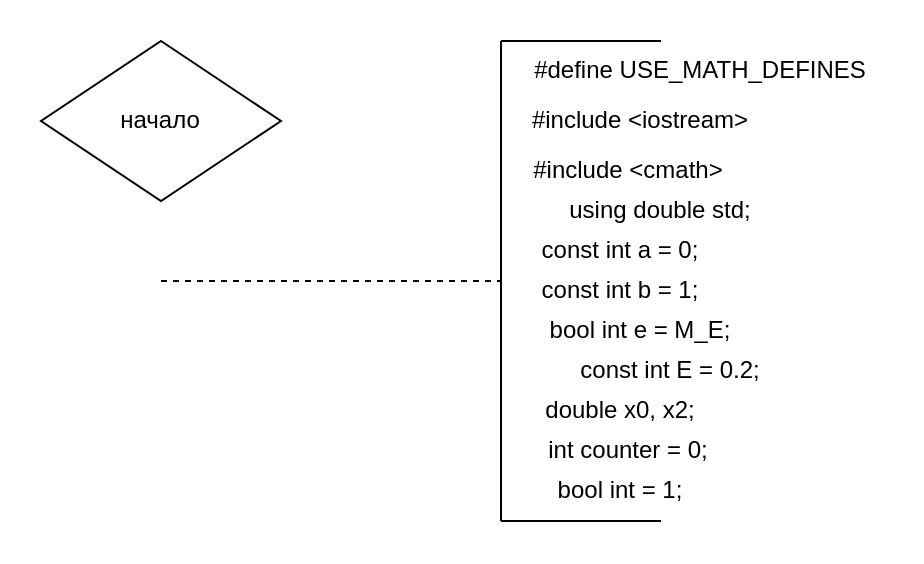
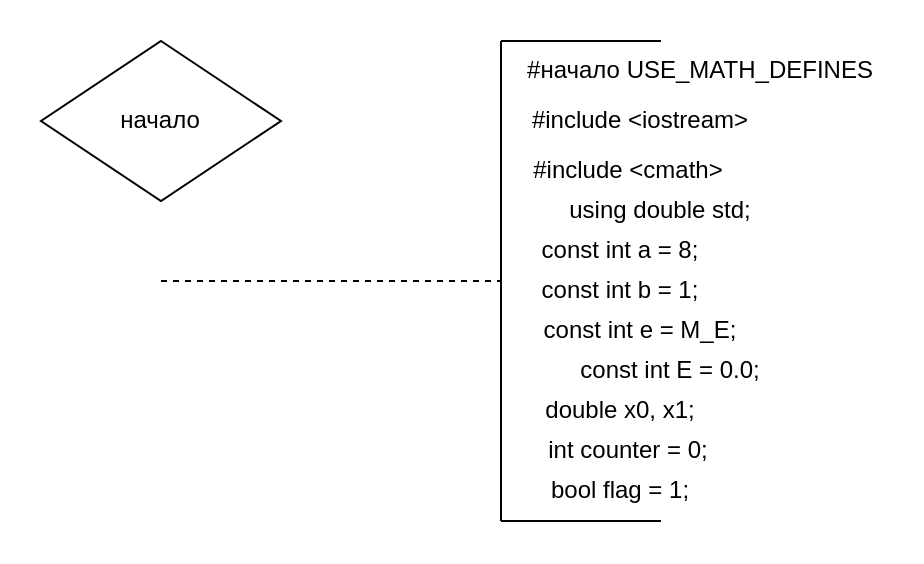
  <mxCell id="0" />
  <mxCell id="1" parent="0" />
  <mxCell id="2" value="&lt;div&gt;начало&lt;/div&gt;" style="rhombus;whiteSpace=wrap;html=1;" vertex="1" parent="1"><mxGeometry x="20" y="20" width="120" height="80" as="geometry" /></mxCell>
  <mxCell id="3" value="" style="endArrow=none;dashed=1;html=1;rounded=0;" edge="1" parent="1"><mxGeometry width="50" height="50" relative="1" as="geometry"><mxPoint x="80" y="140" as="sourcePoint" /><mxPoint x="250" y="140" as="targetPoint" /></mxGeometry></mxCell>
  <mxCell id="4" value="" style="endArrow=none;html=1;rounded=0;" edge="1" parent="1"><mxGeometry width="50" height="50" relative="1" as="geometry"><mxPoint x="250" y="260" as="sourcePoint" /><mxPoint x="250" y="20" as="targetPoint" /></mxGeometry></mxCell>
  <mxCell id="5" value="" style="endArrow=none;html=1;rounded=0;" edge="1" parent="1"><mxGeometry width="50" height="50" relative="1" as="geometry"><mxPoint x="250" y="20" as="sourcePoint" /><mxPoint x="330" y="20" as="targetPoint" /></mxGeometry></mxCell>
  <mxCell id="6" value="" style="endArrow=none;html=1;rounded=0;" edge="1" parent="1"><mxGeometry width="50" height="50" relative="1" as="geometry"><mxPoint x="250" y="260" as="sourcePoint" /><mxPoint x="330" y="260" as="targetPoint" /><Array as="points"><mxPoint x="290" y="260" /></Array></mxGeometry></mxCell>
- <mxCell id="7" value="&lt;div align=&quot;justify&quot;&gt;&lt;font face=&quot;Helvetica&quot;&gt;#definе USE_MATH_DEFINES&lt;/font&gt;&lt;/div&gt;" style="text;html=1;align=center;verticalAlign=middle;whiteSpace=wrap;rounded=0;" vertex="1" parent="1"><mxGeometry x="260" y="20" width="180" height="30" as="geometry" /></mxCell>
+ <mxCell id="7" value="&lt;div align=&quot;justify&quot;&gt;&lt;font face=&quot;Helvetica&quot;&gt;#начало USE_MATH_DEFINES&lt;/font&gt;&lt;/div&gt;" style="text;html=1;align=center;verticalAlign=middle;whiteSpace=wrap;rounded=0;" vertex="1" parent="1"><mxGeometry x="260" y="20" width="180" height="30" as="geometry" /></mxCell>
  <mxCell id="8" value="#includе &amp;lt;iostream&amp;gt;" style="text;html=1;align=center;verticalAlign=middle;whiteSpace=wrap;rounded=0;" vertex="1" parent="1"><mxGeometry x="240" y="45" width="160" height="30" as="geometry" /></mxCell>
- <mxCell id="9" value="const int a = 0;" style="text;html=1;align=center;verticalAlign=middle;whiteSpace=wrap;rounded=0;" vertex="1" parent="1"><mxGeometry x="250" y="110" width="120" height="30" as="geometry" /></mxCell>
+ <mxCell id="9" value="const int a = 8;" style="text;html=1;align=center;verticalAlign=middle;whiteSpace=wrap;rounded=0;" vertex="1" parent="1"><mxGeometry x="250" y="110" width="120" height="30" as="geometry" /></mxCell>
  <mxCell id="10" value="#includе &amp;lt;cmath&amp;gt;" style="text;html=1;align=center;verticalAlign=middle;whiteSpace=wrap;rounded=0;" vertex="1" parent="1"><mxGeometry x="234" y="70" width="160" height="30" as="geometry" /></mxCell>
  <mxCell id="11" value="const int b = 1;" style="text;html=1;align=center;verticalAlign=middle;whiteSpace=wrap;rounded=0;" vertex="1" parent="1"><mxGeometry x="250" y="130" width="120" height="30" as="geometry" /></mxCell>
- <mxCell id="12" value="const int E = 0.2;" style="text;html=1;align=center;verticalAlign=middle;whiteSpace=wrap;rounded=0;" vertex="1" parent="1"><mxGeometry x="270" y="170" width="130" height="30" as="geometry" /></mxCell>
- <mxCell id="13" value="bool int e = M_E;" style="text;html=1;align=center;verticalAlign=middle;whiteSpace=wrap;rounded=0;" vertex="1" parent="1"><mxGeometry x="260" y="150" width="120" height="30" as="geometry" /></mxCell>
- <mxCell id="14" value="double x0, x2;" style="text;html=1;align=center;verticalAlign=middle;whiteSpace=wrap;rounded=0;" vertex="1" parent="1"><mxGeometry x="250" y="190" width="120" height="30" as="geometry" /></mxCell>
- <mxCell id="15" value="bool int = 1;" style="text;html=1;align=center;verticalAlign=middle;whiteSpace=wrap;rounded=0;" vertex="1" parent="1"><mxGeometry x="250" y="230" width="120" height="30" as="geometry" /></mxCell>
+ <mxCell id="12" value="const int E = 0.0;" style="text;html=1;align=center;verticalAlign=middle;whiteSpace=wrap;rounded=0;" vertex="1" parent="1"><mxGeometry x="270" y="170" width="130" height="30" as="geometry" /></mxCell>
+ <mxCell id="13" value="const int e = M_E;" style="text;html=1;align=center;verticalAlign=middle;whiteSpace=wrap;rounded=0;" vertex="1" parent="1"><mxGeometry x="260" y="150" width="120" height="30" as="geometry" /></mxCell>
+ <mxCell id="14" value="double x0, x1;" style="text;html=1;align=center;verticalAlign=middle;whiteSpace=wrap;rounded=0;" vertex="1" parent="1"><mxGeometry x="250" y="190" width="120" height="30" as="geometry" /></mxCell>
+ <mxCell id="15" value="bool flag = 1;" style="text;html=1;align=center;verticalAlign=middle;whiteSpace=wrap;rounded=0;" vertex="1" parent="1"><mxGeometry x="250" y="230" width="120" height="30" as="geometry" /></mxCell>
  <mxCell id="16" value="int counter = 0;" style="text;html=1;align=center;verticalAlign=middle;whiteSpace=wrap;rounded=0;" vertex="1" parent="1"><mxGeometry x="254" y="210" width="120" height="30" as="geometry" /></mxCell>
  <mxCell id="17" value="using double std;" style="text;html=1;align=center;verticalAlign=middle;whiteSpace=wrap;rounded=0;" vertex="1" parent="1"><mxGeometry x="240" y="90" width="180" height="30" as="geometry" /></mxCell>
